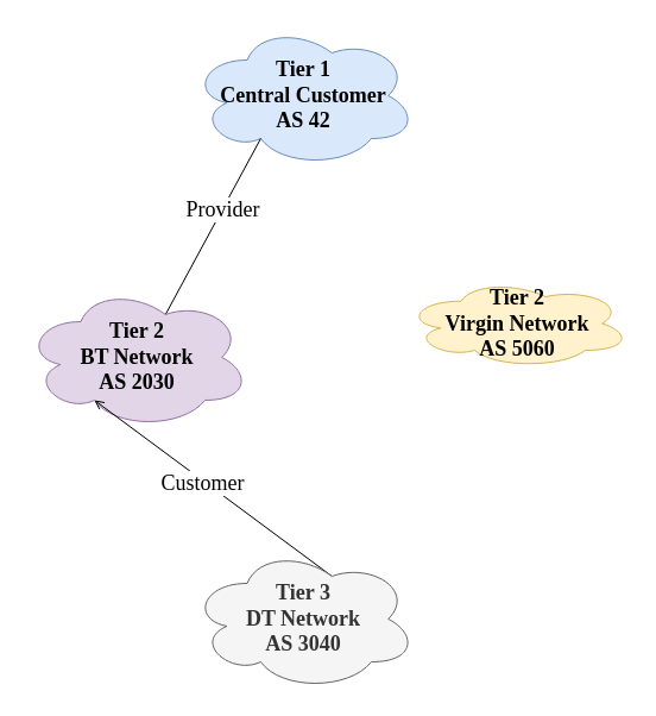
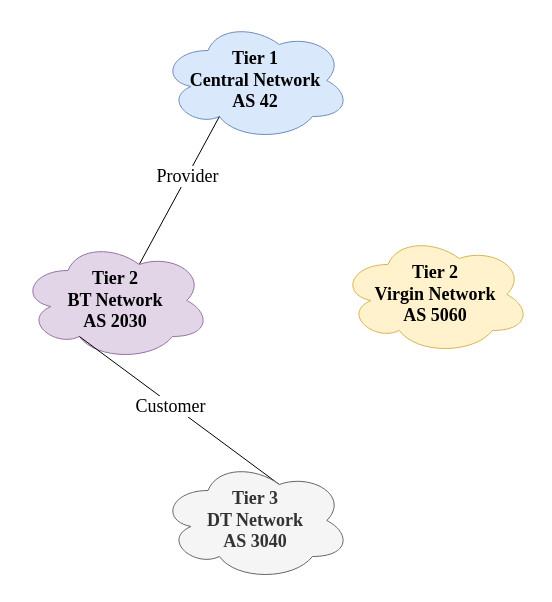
  <mxCell id="0" />
  <mxCell id="1" parent="0" />
- <mxCell id="2" value="Tier 1&lt;br style=&quot;font-size: 18px;&quot;&gt;Central Customer&lt;br style=&quot;font-size: 18px;&quot;&gt;AS 42" style="ellipse;shape=cloud;whiteSpace=wrap;html=1;fontSize=18;fillColor=#dae8fc;strokeColor=#6c8ebf;fontFamily=Times New Roman;fontStyle=1" parent="1" vertex="1"><mxGeometry x="160" y="20" width="190" height="120" as="geometry" /></mxCell>
+ <mxCell id="2" value="Tier 1&lt;br style=&quot;font-size: 18px;&quot;&gt;Central Network&lt;br style=&quot;font-size: 18px;&quot;&gt;AS 42" style="ellipse;shape=cloud;whiteSpace=wrap;html=1;fontSize=18;fillColor=#dae8fc;strokeColor=#6c8ebf;fontFamily=Times New Roman;fontStyle=1" parent="1" vertex="1"><mxGeometry x="160" y="20" width="190" height="120" as="geometry" /></mxCell>
  <mxCell id="3" style="edgeStyle=none;rounded=0;orthogonalLoop=1;jettySize=auto;html=1;exitX=0.625;exitY=0.2;exitDx=0;exitDy=0;exitPerimeter=0;entryX=0.31;entryY=0.8;entryDx=0;entryDy=0;entryPerimeter=0;endArrow=none;endFill=0;fontSize=16;" parent="1" source="5" target="2" edge="1"><mxGeometry relative="1" as="geometry" /></mxCell>
  <mxCell id="4" value="Provider" style="text;html=1;resizable=0;points=[];align=center;verticalAlign=middle;labelBackgroundColor=#ffffff;fontSize=18;fontFamily=Times New Roman;fontStyle=0" vertex="1" connectable="0" parent="3"><mxGeometry x="0.185" relative="1" as="geometry"><mxPoint y="-1" as="offset" /></mxGeometry></mxCell>
  <mxCell id="5" value="Tier 2&lt;br style=&quot;font-size: 18px;&quot;&gt;BT Network&lt;br style=&quot;font-size: 18px;&quot;&gt;AS 2030" style="ellipse;shape=cloud;whiteSpace=wrap;html=1;fontSize=18;fillColor=#e1d5e7;strokeColor=#9673a6;fontFamily=Times New Roman;fontStyle=1" parent="1" vertex="1"><mxGeometry x="20" y="240" width="190" height="120" as="geometry" /></mxCell>
- <mxCell id="6" value="Tier 2&lt;br style=&quot;font-size: 18px;&quot;&gt;Virgin Network&lt;br style=&quot;font-size: 18px;&quot;&gt;AS 5060" style="ellipse;shape=cloud;whiteSpace=wrap;html=1;fontSize=18;fillColor=#fff2cc;strokeColor=#d6b656;fontFamily=Times New Roman;fontStyle=1" parent="1" vertex="1"><mxGeometry x="340" y="234" width="190" height="75" as="geometry" /></mxCell>
- <mxCell id="7" style="edgeStyle=none;rounded=0;orthogonalLoop=1;jettySize=auto;html=1;exitX=0.625;exitY=0.2;exitDx=0;exitDy=0;exitPerimeter=0;entryX=0.31;entryY=0.8;entryDx=0;entryDy=0;entryPerimeter=0;endArrow=open;endFill=0;fontSize=16;" parent="1" source="9" target="5" edge="1"><mxGeometry relative="1" as="geometry" /></mxCell>
+ <mxCell id="6" value="Tier 2&lt;br style=&quot;font-size: 18px;&quot;&gt;Virgin Network&lt;br style=&quot;font-size: 18px;&quot;&gt;AS 5060" style="ellipse;shape=cloud;whiteSpace=wrap;html=1;fontSize=18;fillColor=#fff2cc;strokeColor=#d6b656;fontFamily=Times New Roman;fontStyle=1" parent="1" vertex="1"><mxGeometry x="340" y="234" width="190" height="120" as="geometry" /></mxCell>
+ <mxCell id="7" style="edgeStyle=none;rounded=0;orthogonalLoop=1;jettySize=auto;html=1;exitX=0.625;exitY=0.2;exitDx=0;exitDy=0;exitPerimeter=0;entryX=0.31;entryY=0.8;entryDx=0;entryDy=0;entryPerimeter=0;endArrow=none;endFill=0;fontSize=16;" parent="1" source="9" target="5" edge="1"><mxGeometry relative="1" as="geometry" /></mxCell>
  <mxCell id="8" value="Customer" style="text;html=1;resizable=0;points=[];align=center;verticalAlign=middle;labelBackgroundColor=#ffffff;fontSize=18;fontFamily=Times New Roman;" vertex="1" connectable="0" parent="7"><mxGeometry x="0.087" y="2" relative="1" as="geometry"><mxPoint as="offset" /></mxGeometry></mxCell>
  <mxCell id="9" value="Tier 3&lt;br style=&quot;font-size: 18px;&quot;&gt;DT Network&lt;br style=&quot;font-size: 18px;&quot;&gt;AS 3040" style="ellipse;shape=cloud;whiteSpace=wrap;html=1;fontSize=18;fillColor=#f5f5f5;strokeColor=#666666;fontColor=#333333;fontFamily=Times New Roman;fontStyle=1" parent="1" vertex="1"><mxGeometry x="160" y="460" width="190" height="120" as="geometry" /></mxCell>
